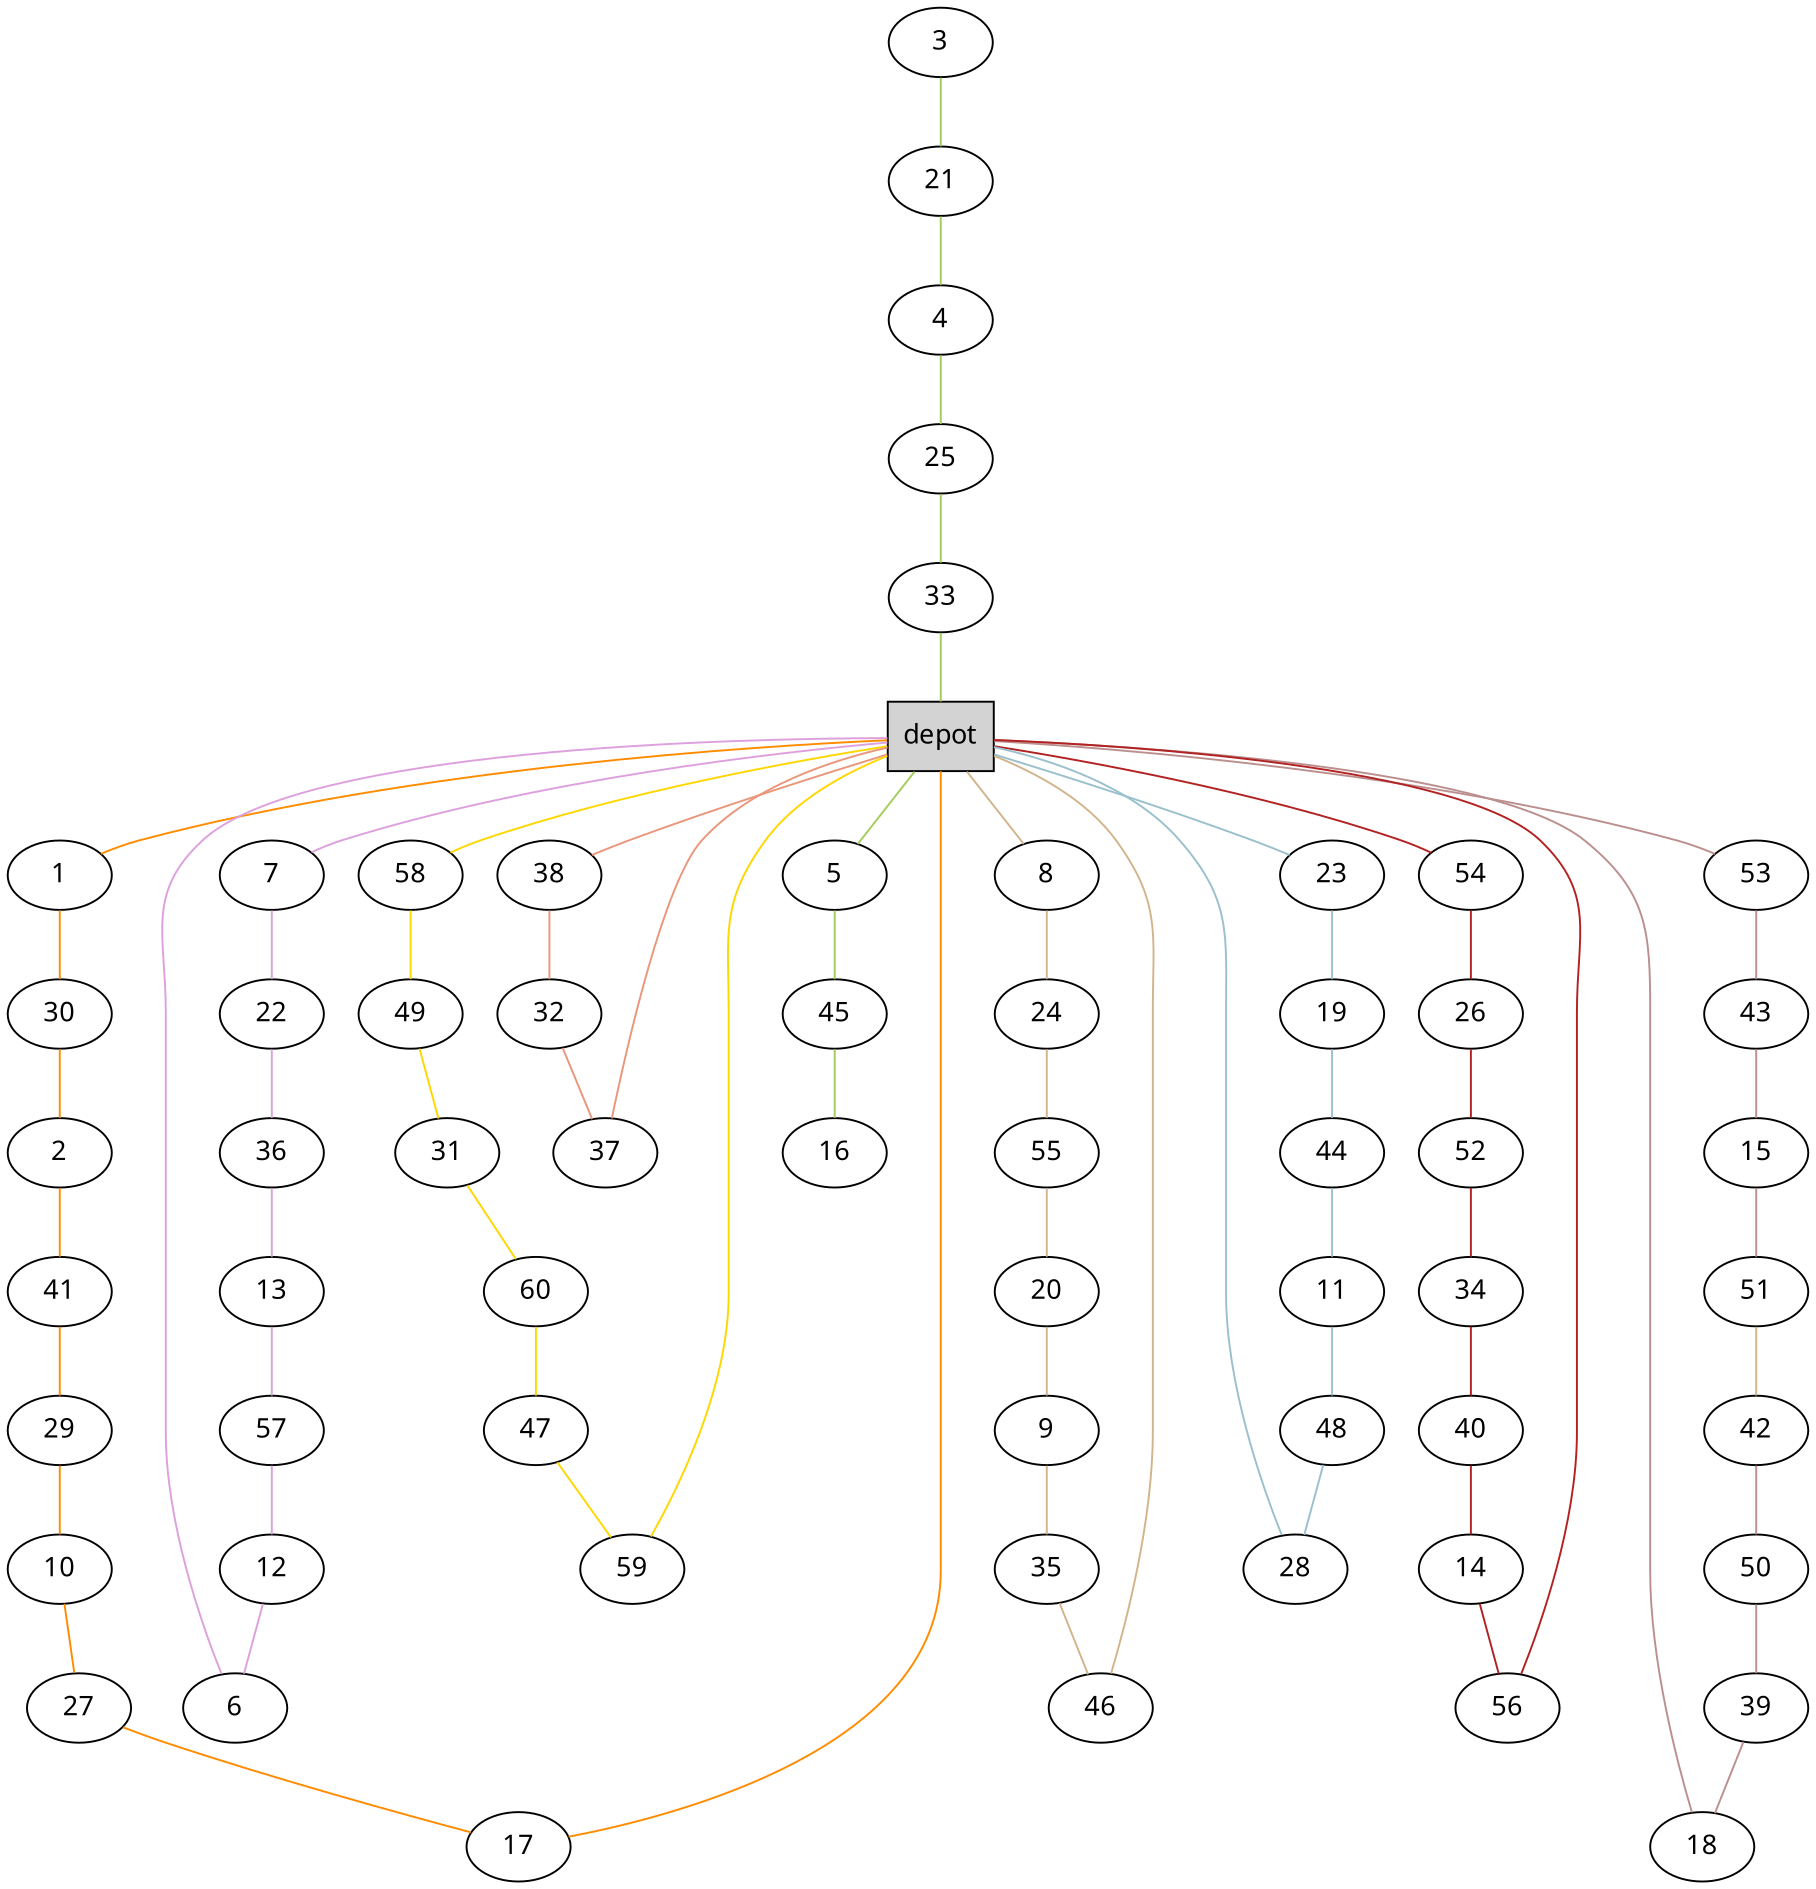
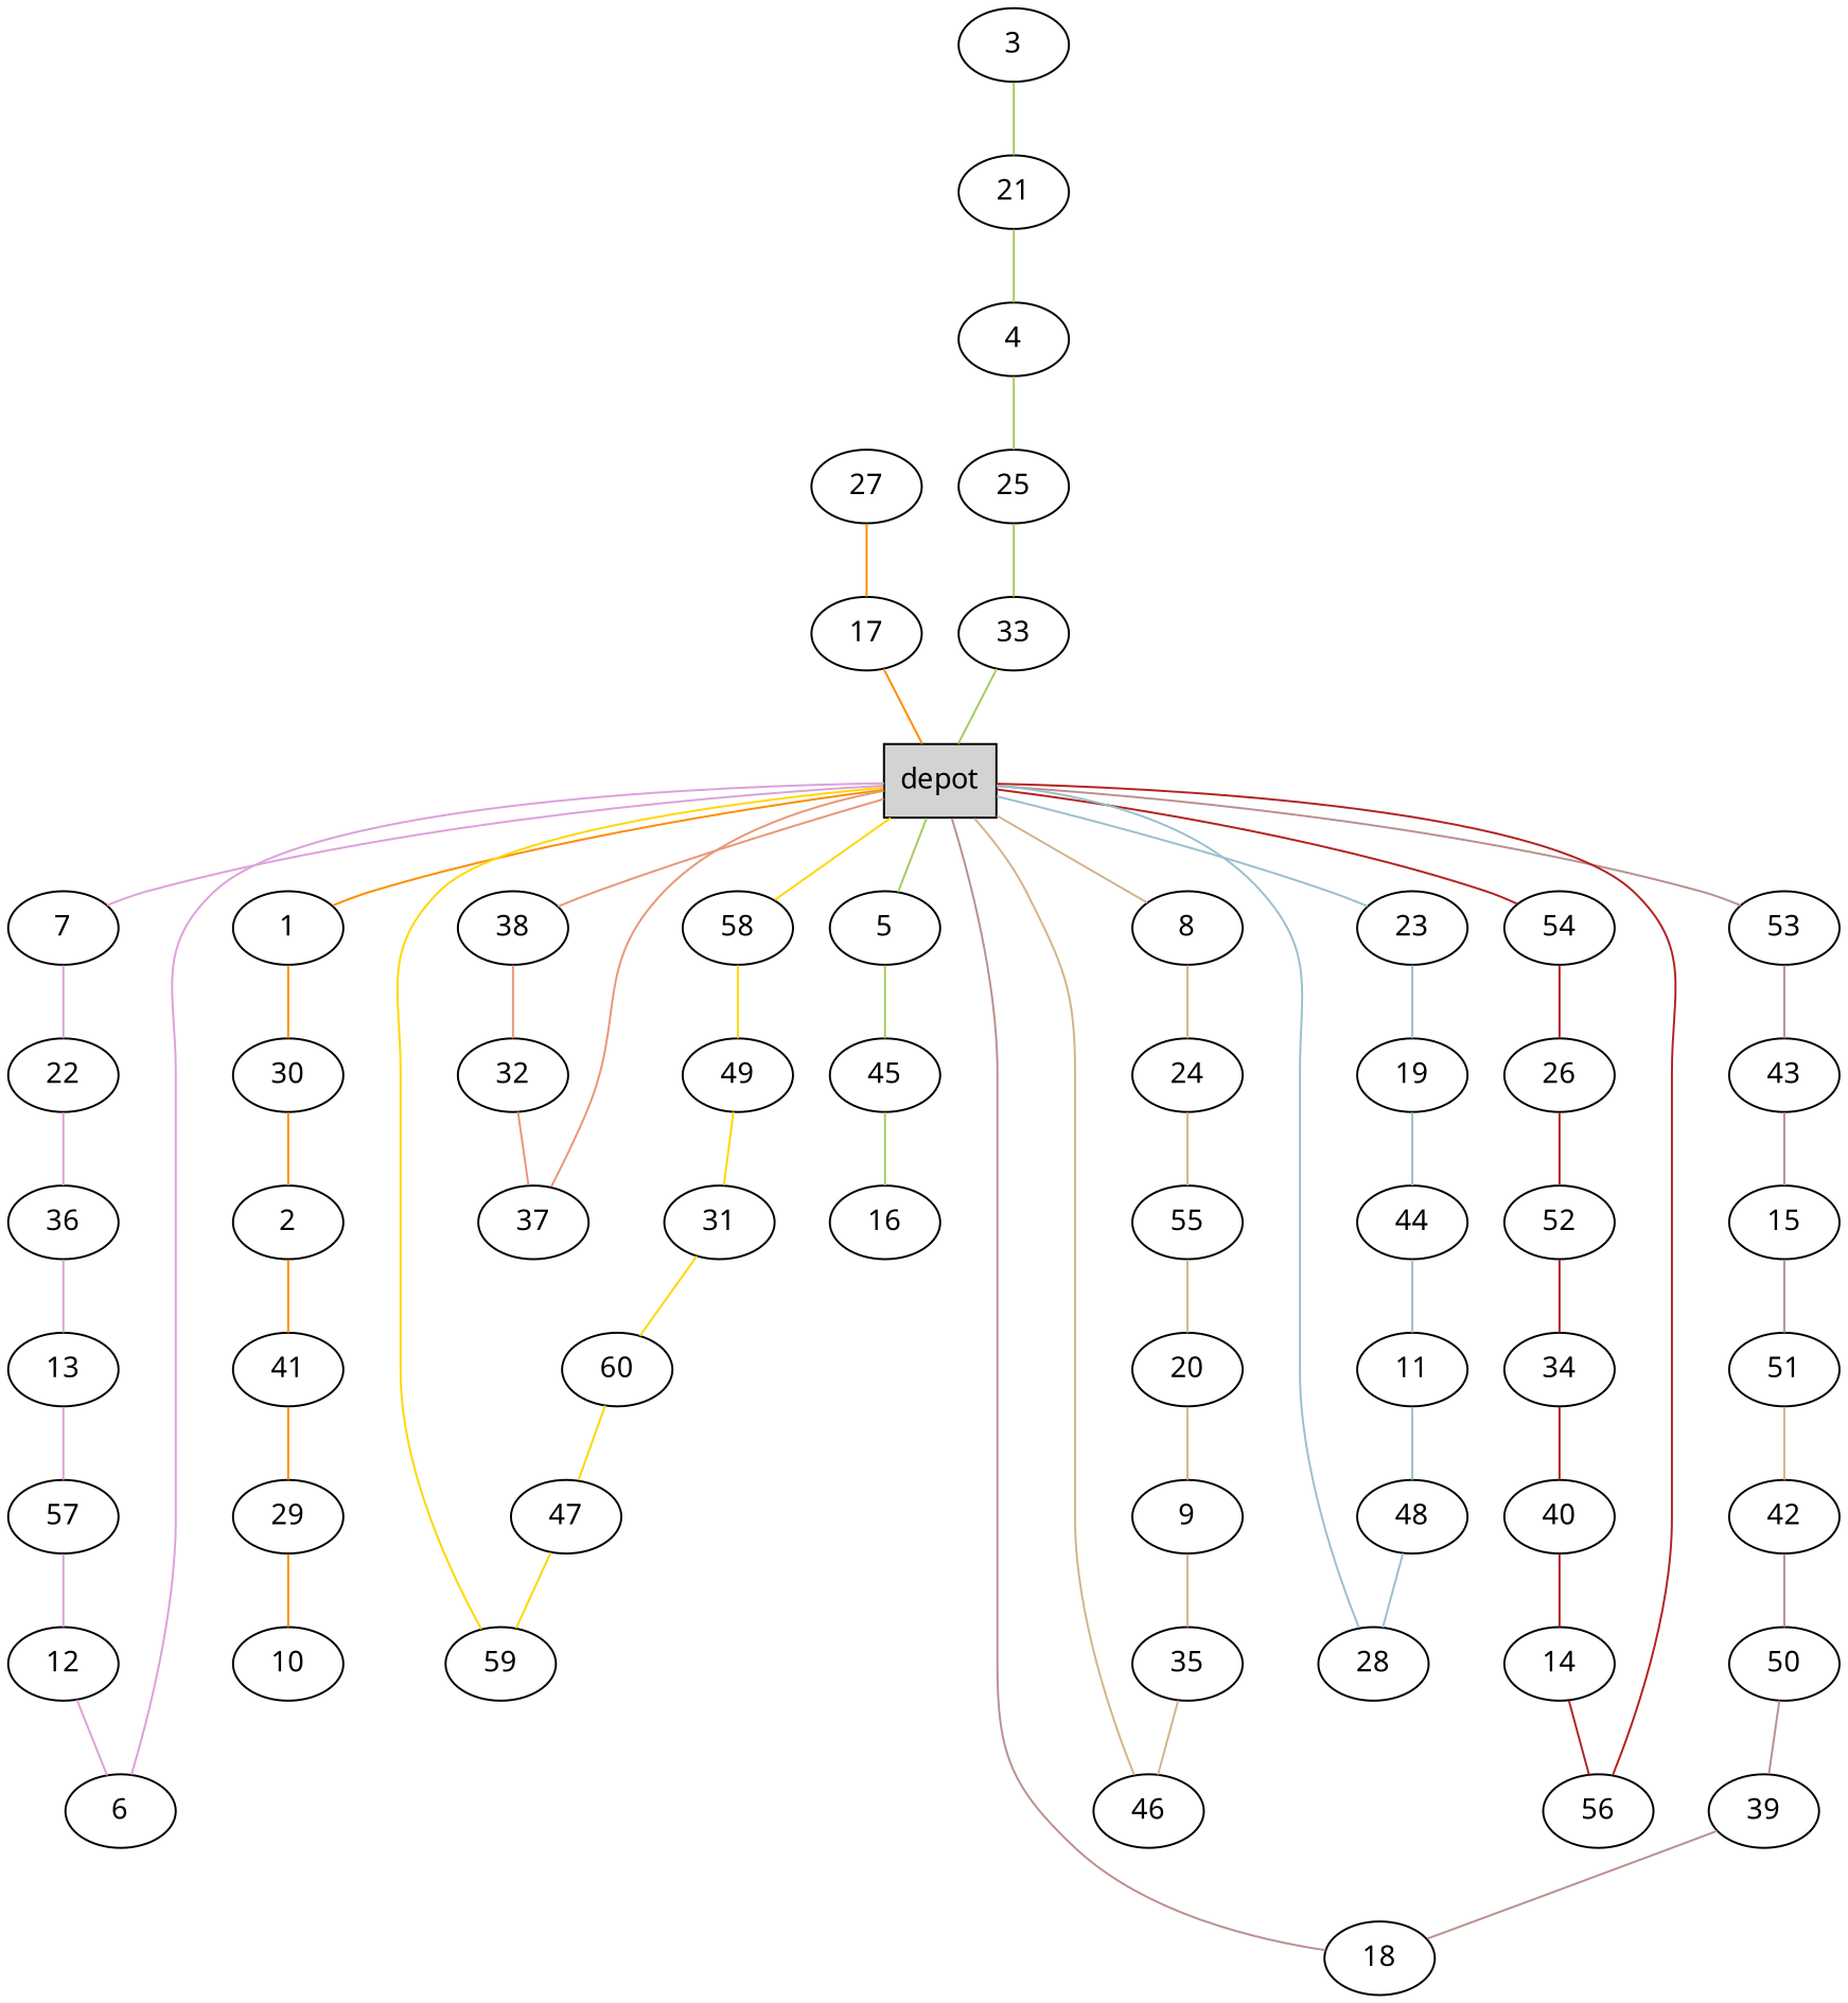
  graph {
    fontname="Noto Sans"
    node [fontname="Noto Sans" shape=ellipse]
    edge [color=tan fontname="Noto Sans"]
    n1 [label=depot shape=box style=filled]
    38
    58
    7
    8
    1
    53
    5
    23
    54
    32
    49
    22
    24
    30
    43
    45
    19
    26
    37
    31
    60
    47
    59
    36
    13
    57
    12
    6
    55
    20
    9
    35
    46
    2
    41
    29
    10
    27
    17
    15
    51
    42
    50
    39
    18
    16
    3
    21
    4
    25
    33
    44
    11
    48
    28
    52
    34
    40
    14
    56
    n1 -- 38 [color=darksalmon]
    n1 -- 58 [color=gold]
    n1 -- 7 [color=plum]
    n1 -- 8
    n1 -- 1 [color=darkorange]
    n1 -- 53 [color=rosybrown]
    n1 -- 5 [color=darkolivegreen3]
    n1 -- 23 [color=lightblue3]
    n1 -- 54 [color=firebrick]
    38 -- 32 [color=darksalmon]
    58 -- 49 [color=gold]
    7 -- 22 [color=plum]
    8 -- 24
    1 -- 30 [color=darkorange]
    53 -- 43 [color=rosybrown]
    5 -- 45 [color=darkolivegreen3]
    23 -- 19 [color=lightblue3]
    54 -- 26 [color=firebrick]
    32 -- 37 [color=darksalmon]
    49 -- 31 [color=gold]
    22 -- 36 [color=plum]
    24 -- 55
    30 -- 2 [color=darkorange]
    43 -- 15 [color=rosybrown]
    45 -- 16 [color=darkolivegreen3]
    19 -- 44 [color=lightblue3]
    26 -- 52 [color=firebrick]
    37 -- n1 [color=darksalmon]
    31 -- 60 [color=gold]
    60 -- 47 [color=gold]
    47 -- 59 [color=gold]
    59 -- n1 [color=gold]
    36 -- 13 [color=plum]
    13 -- 57 [color=plum]
    57 -- 12 [color=plum]
    12 -- 6 [color=plum]
    6 -- n1 [color=plum]
    55 -- 20
    20 -- 9
    9 -- 35
    35 -- 46
    46 -- n1
    2 -- 41 [color=darkorange]
    41 -- 29 [color=darkorange]
    29 -- 10 [color=darkorange]
-   10 -- 27 [color=darkorange]
    27 -- 17 [color=darkorange]
    17 -- n1 [color=darkorange]
    15 -- 51 [color=rosybrown]
    51 -- 42
    42 -- 50 [color=rosybrown]
    50 -- 39 [color=rosybrown]
    39 -- 18 [color=rosybrown]
    18 -- n1 [color=rosybrown]
    3 -- 21 [color=darkolivegreen3]
    21 -- 4 [color=darkolivegreen3]
    4 -- 25 [color=darkolivegreen3]
    25 -- 33 [color=darkolivegreen3]
    33 -- n1 [color=darkolivegreen3]
    44 -- 11 [color=lightblue3]
    11 -- 48 [color=lightblue3]
    48 -- 28 [color=lightblue3]
    28 -- n1 [color=lightblue3]
    52 -- 34 [color=firebrick]
    34 -- 40 [color=firebrick]
    40 -- 14 [color=firebrick]
    14 -- 56 [color=firebrick]
    56 -- n1 [color=firebrick]
  }
